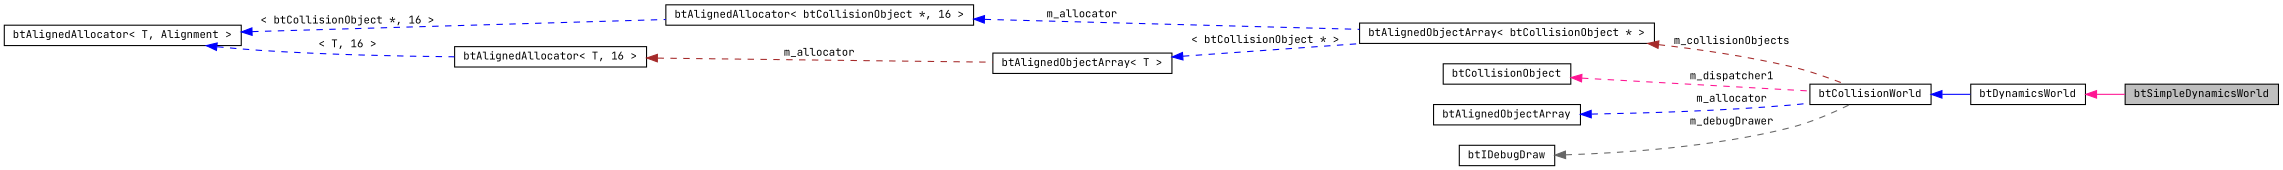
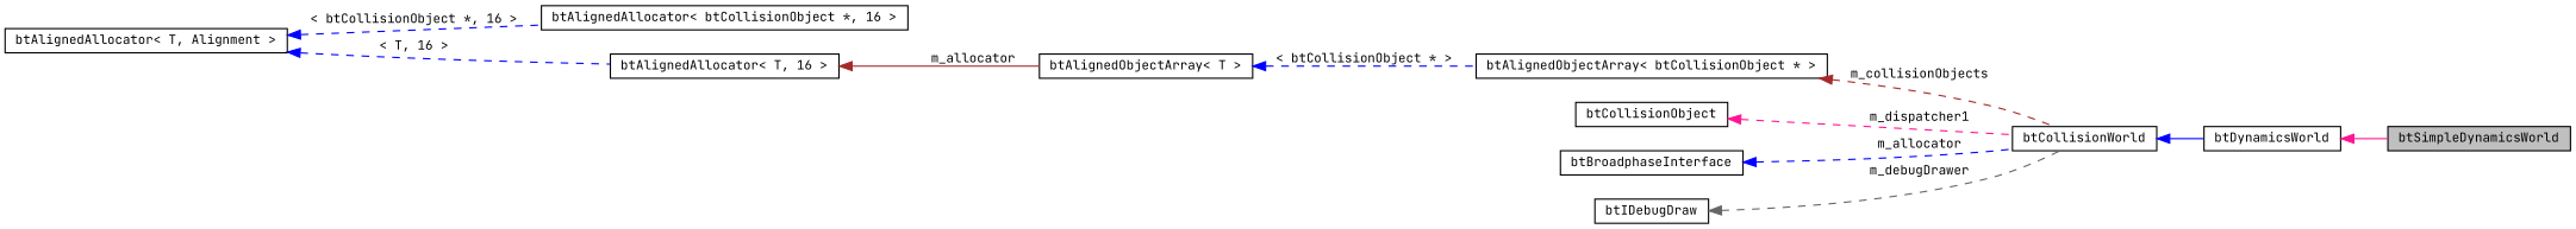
  digraph {
    fontname="JetBrains Mono"
    rankdir=LR
    node [color=black fontname="JetBrains Mono" fontsize=10 shape=record]
    edge [color=blue dir=back fontname="JetBrains Mono" fontsize=10 labelfontname=FreeSans labelfontsize=10 style=dashed]
    n1 [fillcolor=grey75 fontcolor=black height=0.2 label=btSimpleDynamicsWorld style=filled width=0.4]
    n2 [height=0.2 label=btDynamicsWorld width=0.4]
    n3 [height=0.2 label=btCollisionWorld width=0.4]
    n4 [height=0.2 label="btAlignedObjectArray\< btCollisionObject * \>" width=0.4]
    n5 [height=0.2 label="btAlignedAllocator\< btCollisionObject *, 16 \>" width=0.4]
    n6 [height=0.2 label="btAlignedAllocator\< T, Alignment \>" width=0.4]
    n7 [height=0.2 label="btAlignedAllocator\< T, 16 \>" width=0.4]
    n8 [height=0.2 label="btAlignedObjectArray\< T \>" width=0.4]
    n9 [height=0.2 label=btCollisionObject width=0.4]
-   n10 [height=0.2 label=btAlignedObjectArray width=0.4]
+   n10 [height=0.2 label=btBroadphaseInterface width=0.4]
    n11 [height=0.2 label=btIDebugDraw width=0.4]
    n2 -> n1 [color=deeppink style=solid]
    n3 -> n2 [style=solid]
    n4 -> n3 [color=brown label=m_collisionObjects]
-   n5 -> n4 [label=m_allocator]
    n6 -> n5 [label="\< btCollisionObject *, 16 \>"]
    n6 -> n7 [label="\< T, 16 \>"]
-   n7 -> n8 [color=brown label=m_allocator]
+   n7 -> n8 [color=brown label=m_allocator style=solid]
    n8 -> n4 [label="\< btCollisionObject * \>"]
    n9 -> n3 [color=deeppink label=m_dispatcher1]
    n10 -> n3 [label=m_allocator]
    n11 -> n3 [color=gray40 label=m_debugDrawer]
  }
